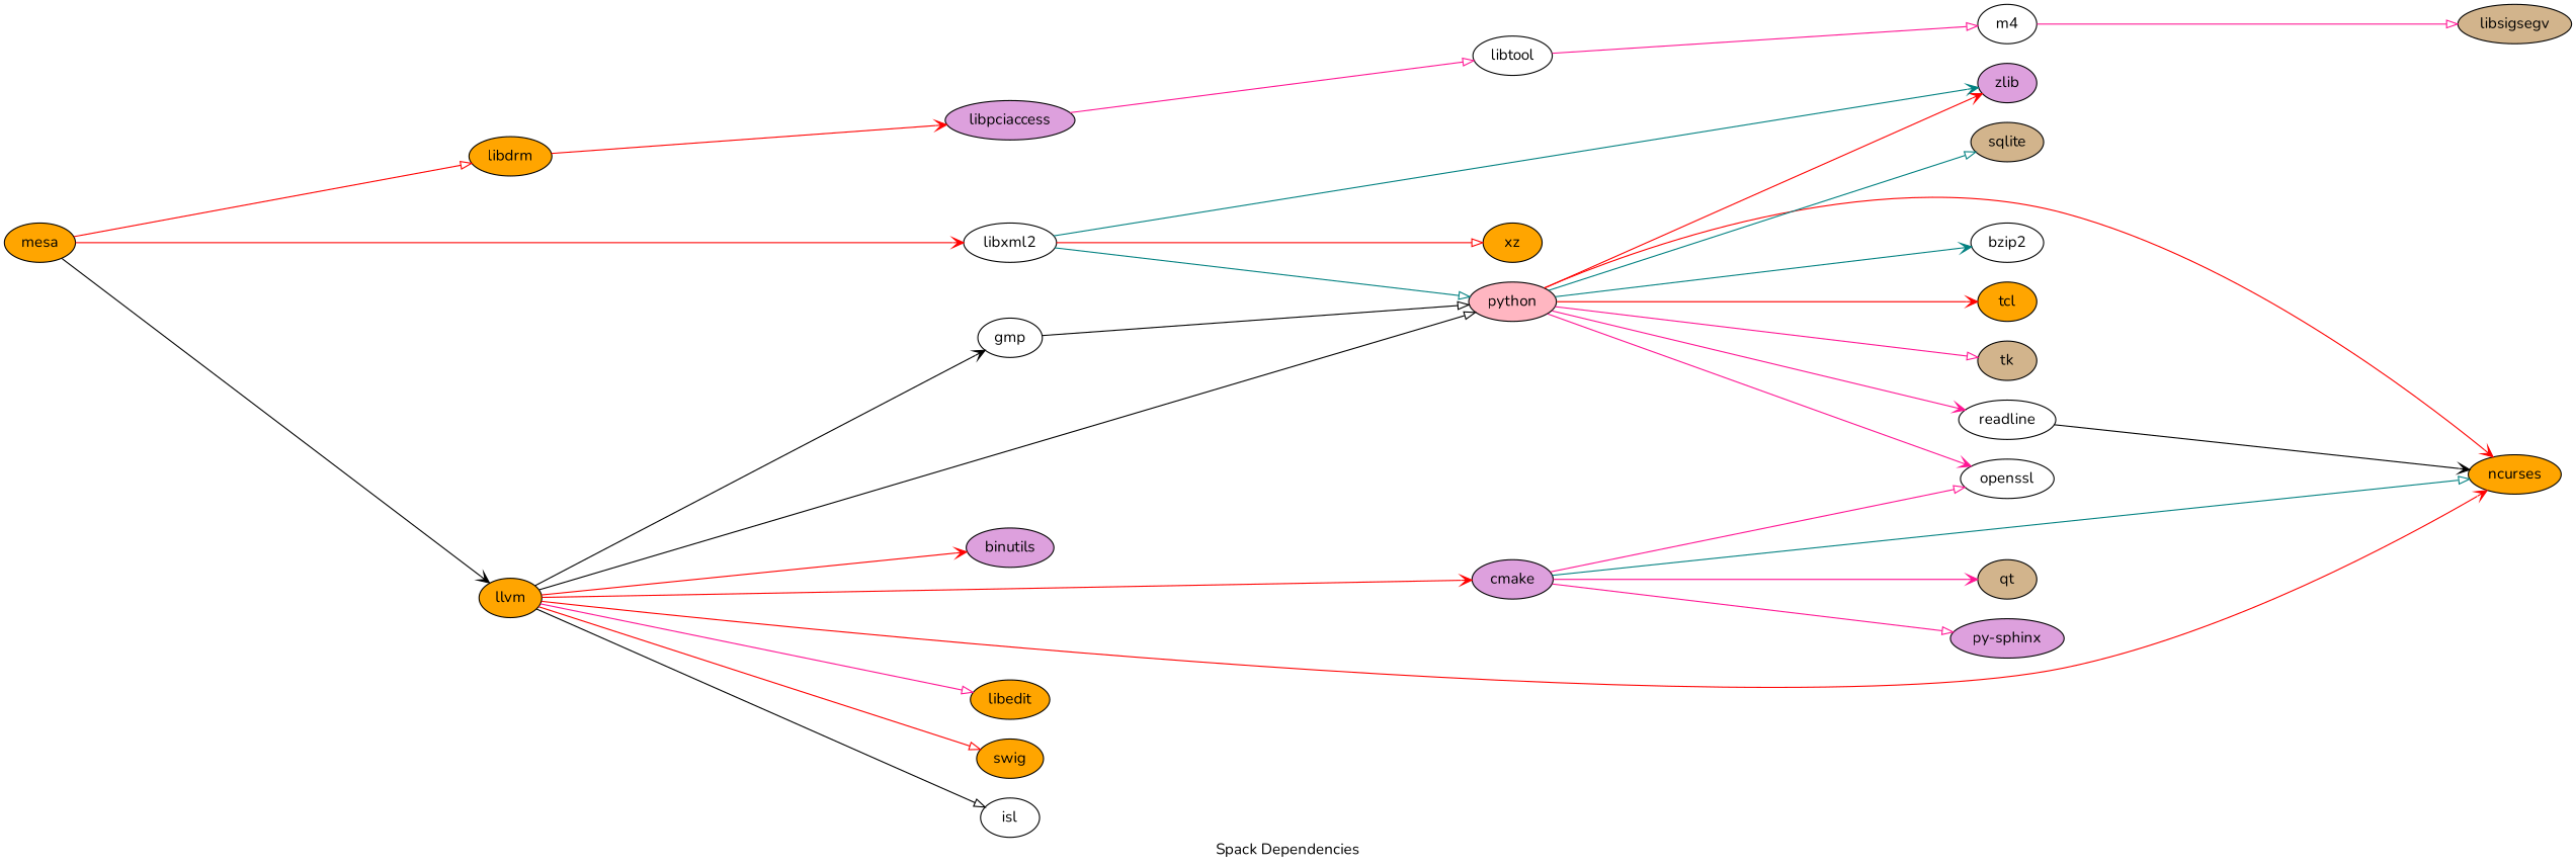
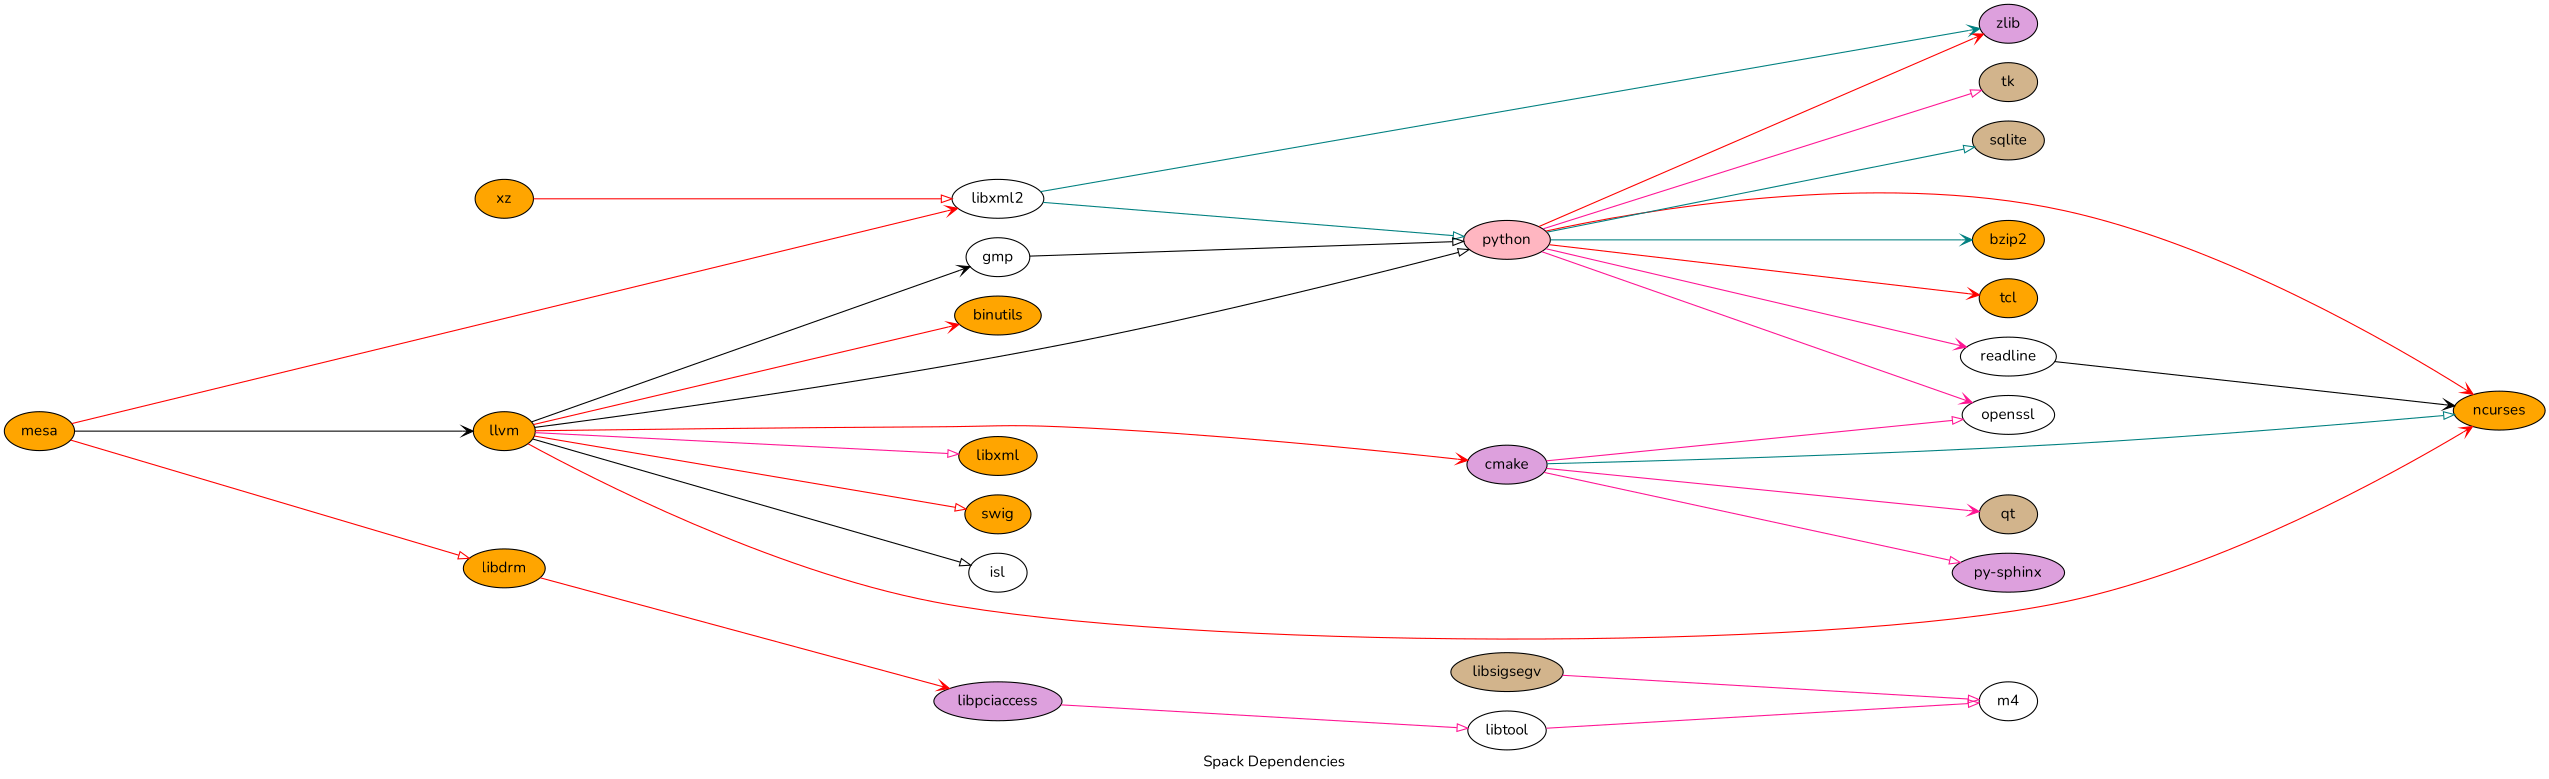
  digraph {
    fontname=Nunito
    label="Spack Dependencies"
    labelloc=b
    rankdir=LR
    ranksep=5
    node [fillcolor=orange fontname=Nunito style=filled]
    edge [arrowhead=vee color=red fontname=Nunito]
    n1 [label=ncurses]
    n2 [fillcolor=lightpink label=python]
    n3 [fillcolor=white label=openssl]
    n4 [fillcolor=tan label=sqlite]
    n5 [fillcolor=white label=readline]
    n6 [fillcolor=plum label=zlib]
-   n7 [fillcolor=white label=bzip2]
+   n7 [label=bzip2]
    tcl
    tk [fillcolor=tan]
    n10 [fillcolor=white label=libtool]
    n11 [fillcolor=white label=m4]
    libsigsegv [fillcolor=tan]
    n13 [label=xz]
    n14 [label=libdrm]
    n15 [fillcolor=plum label=libpciaccess]
    n16 [fillcolor=white label=libxml2]
    n17 [label=mesa]
    n18 [label=llvm]
    n19 [fillcolor=plum label=cmake]
-   libedit
+   libedit [label=libxml]
    swig
    isl [fillcolor=white]
    gmp [fillcolor=white]
-   binutils [fillcolor=plum]
+   binutils
    "py-sphinx" [fillcolor=plum]
    qt [fillcolor=tan]
    n2 -> n1
    n2 -> n3 [color=deeppink]
    n2 -> n4 [arrowhead=onormal color=teal]
    n2 -> n5 [color=deeppink]
    n2 -> n6
    n2 -> n7 [color=teal]
    n2 -> tcl
    n2 -> tk [arrowhead=onormal color=deeppink]
    n5 -> n1 [color=black]
    n10 -> n11 [arrowhead=onormal color=deeppink]
-   n11 -> libsigsegv [arrowhead=onormal color=deeppink]
+   libsigsegv -> n11 [arrowhead=onormal color=deeppink]
    n14 -> n15
    n15 -> n10 [arrowhead=onormal color=deeppink]
    n16 -> n2 [arrowhead=onormal color=teal]
    n16 -> n6 [color=teal]
-   n16 -> n13 [arrowhead=onormal]
+   n13 -> n16 [arrowhead=onormal]
    n17 -> n14 [arrowhead=onormal]
    n17 -> n16
    n17 -> n18 [color=black]
    n18 -> n1
    n18 -> n2 [arrowhead=onormal color=black]
    n18 -> n19
    n18 -> libedit [arrowhead=onormal color=deeppink]
    n18 -> swig [arrowhead=onormal]
    n18 -> isl [arrowhead=onormal color=black]
    n18 -> gmp [color=black]
    n18 -> binutils
    n19 -> n1 [arrowhead=onormal color=teal]
    n19 -> n3 [arrowhead=onormal color=deeppink]
    n19 -> "py-sphinx" [arrowhead=onormal color=deeppink]
    n19 -> qt [color=deeppink]
    gmp -> n2 [arrowhead=onormal color=black]
  }
